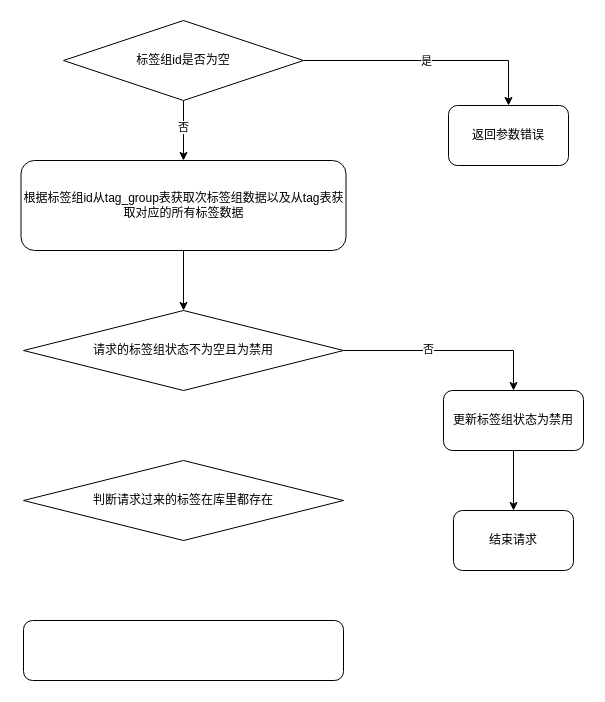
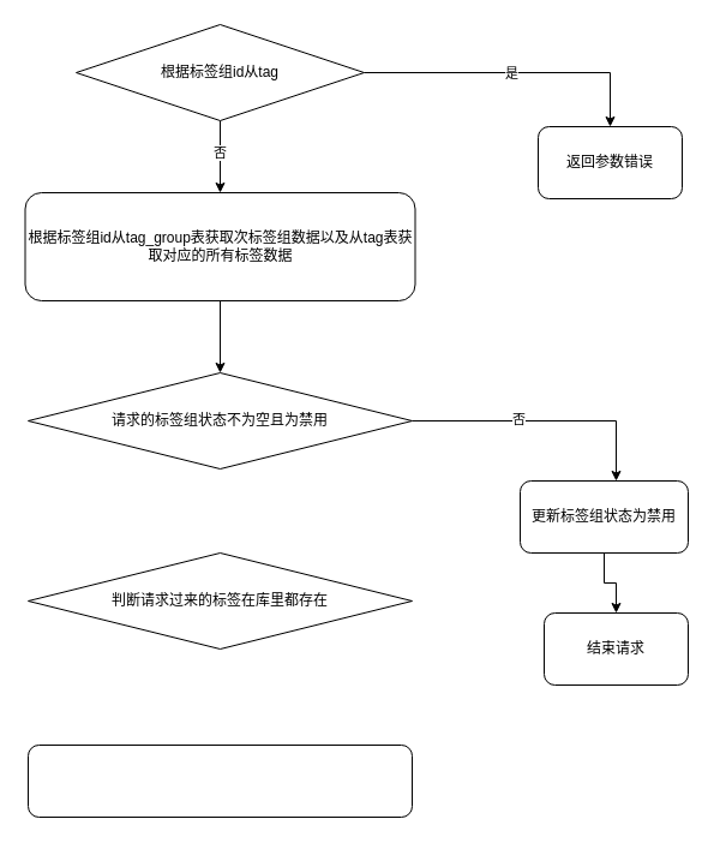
  <mxCell id="0" />
  <mxCell id="1" parent="0" />
  <mxCell id="2" value="" style="edgeStyle=orthogonalEdgeStyle;rounded=0;orthogonalLoop=1;jettySize=auto;html=1;" edge="1" parent="1" source="6" target="7"><mxGeometry relative="1" as="geometry" /></mxCell>
  <mxCell id="3" value="是" style="edgeLabel;html=1;align=center;verticalAlign=middle;resizable=0;points=[];" vertex="1" connectable="0" parent="2"><mxGeometry x="-0.021" relative="1" as="geometry"><mxPoint as="offset" /></mxGeometry></mxCell>
  <mxCell id="4" value="" style="edgeStyle=orthogonalEdgeStyle;rounded=0;orthogonalLoop=1;jettySize=auto;html=1;" edge="1" parent="1" source="6" target="12"><mxGeometry relative="1" as="geometry" /></mxCell>
  <mxCell id="5" value="否" style="edgeLabel;html=1;align=center;verticalAlign=middle;resizable=0;points=[];" vertex="1" connectable="0" parent="4"><mxGeometry x="-0.146" y="-1" relative="1" as="geometry"><mxPoint as="offset" /></mxGeometry></mxCell>
- <mxCell id="6" value="标签组id是否为空" style="rhombus;whiteSpace=wrap;html=1;" vertex="1" parent="1"><mxGeometry x="63" y="20" width="240" height="80" as="geometry" /></mxCell>
+ <mxCell id="6" value="根据标签组id从tag" style="rhombus;whiteSpace=wrap;html=1;" vertex="1" parent="1"><mxGeometry x="63" y="20" width="240" height="80" as="geometry" /></mxCell>
  <mxCell id="7" value="返回参数错误" style="rounded=1;whiteSpace=wrap;html=1;" vertex="1" parent="1"><mxGeometry x="448" y="105" width="120" height="60" as="geometry" /></mxCell>
  <mxCell id="8" value="" style="edgeStyle=orthogonalEdgeStyle;rounded=0;orthogonalLoop=1;jettySize=auto;html=1;" edge="1" parent="1" source="10" target="14"><mxGeometry relative="1" as="geometry"><Array as="points"><mxPoint x="513" y="350" /></Array></mxGeometry></mxCell>
  <mxCell id="9" value="否" style="edgeLabel;html=1;align=center;verticalAlign=middle;resizable=0;points=[];" vertex="1" connectable="0" parent="8"><mxGeometry x="-0.199" y="2" relative="1" as="geometry"><mxPoint as="offset" /></mxGeometry></mxCell>
  <mxCell id="10" value="请求的标签组状态不为空且为禁用" style="rhombus;whiteSpace=wrap;html=1;" vertex="1" parent="1"><mxGeometry x="23" y="310" width="320" height="80" as="geometry" /></mxCell>
  <mxCell id="11" value="" style="edgeStyle=orthogonalEdgeStyle;rounded=0;orthogonalLoop=1;jettySize=auto;html=1;" edge="1" parent="1" source="12" target="10"><mxGeometry relative="1" as="geometry" /></mxCell>
  <mxCell id="12" value="根据标签组id从tag_group表获取次标签组数据以及从tag表获取对应的所有标签数据" style="rounded=1;whiteSpace=wrap;html=1;" vertex="1" parent="1"><mxGeometry x="20.5" y="160" width="325" height="90" as="geometry" /></mxCell>
  <mxCell id="13" value="" style="edgeStyle=orthogonalEdgeStyle;rounded=0;orthogonalLoop=1;jettySize=auto;html=1;" edge="1" parent="1" source="14" target="17"><mxGeometry relative="1" as="geometry" /></mxCell>
- <mxCell id="14" value="更新标签组状态为禁用" style="rounded=1;whiteSpace=wrap;html=1;" vertex="1" parent="1"><mxGeometry x="443" y="390" width="140" height="60" as="geometry" /></mxCell>
+ <mxCell id="14" value="更新标签组状态为禁用" style="rounded=1;whiteSpace=wrap;html=1;" vertex="1" parent="1"><mxGeometry x="433" y="400" width="140" height="60" as="geometry" /></mxCell>
  <mxCell id="15" value="判断请求过来的标签在库里都存在" style="rhombus;whiteSpace=wrap;html=1;" vertex="1" parent="1"><mxGeometry x="23" y="460" width="320" height="80" as="geometry" /></mxCell>
  <mxCell id="16" value="" style="rounded=1;whiteSpace=wrap;html=1;" vertex="1" parent="1"><mxGeometry x="23" y="620" width="320" height="60" as="geometry" /></mxCell>
  <mxCell id="17" value="结束请求" style="rounded=1;whiteSpace=wrap;html=1;" vertex="1" parent="1"><mxGeometry x="453" y="510" width="120" height="60" as="geometry" /></mxCell>
